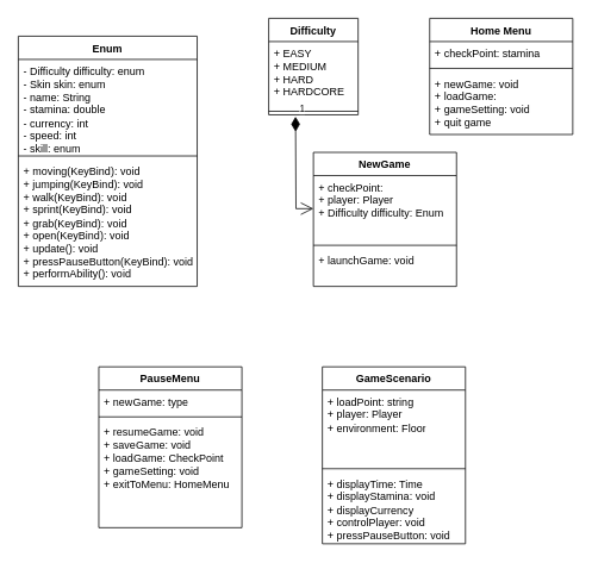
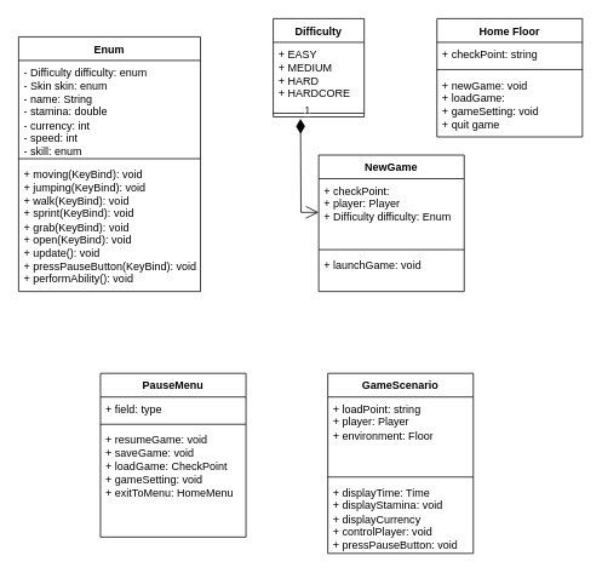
  <mxCell id="0" />
  <mxCell id="1" parent="0" />
  <mxCell id="2" value="Enum" style="swimlane;fontStyle=1;align=center;verticalAlign=top;childLayout=stackLayout;horizontal=1;startSize=26;horizontalStack=0;resizeParent=1;resizeParentMax=0;resizeLast=0;collapsible=1;marginBottom=0;whiteSpace=wrap;html=1;" vertex="1" parent="1"><mxGeometry x="20" y="40" width="200" height="280" as="geometry" /></mxCell>
  <mxCell id="3" value="- Difficulty difficulty: enum&lt;div&gt;- Skin skin: enum&lt;br&gt;&lt;div&gt;- name: String&lt;/div&gt;&lt;div&gt;- stamina: double&lt;/div&gt;&lt;div&gt;- currency: int&lt;/div&gt;&lt;div&gt;- speed: int&lt;/div&gt;&lt;/div&gt;&lt;div&gt;- skill: enum&lt;/div&gt;" style="text;strokeColor=none;fillColor=none;align=left;verticalAlign=top;spacingLeft=4;spacingRight=4;overflow=hidden;rotatable=0;points=[[0,0.5],[1,0.5]];portConstraint=eastwest;whiteSpace=wrap;html=1;" vertex="1" parent="2"><mxGeometry y="26" width="200" height="104" as="geometry" /></mxCell>
  <mxCell id="4" value="" style="line;strokeWidth=1;fillColor=none;align=left;verticalAlign=middle;spacingTop=-1;spacingLeft=3;spacingRight=3;rotatable=0;labelPosition=right;points=[];portConstraint=eastwest;strokeColor=inherit;" vertex="1" parent="2"><mxGeometry y="130" width="200" height="8" as="geometry" /></mxCell>
  <mxCell id="5" value="+ moving(KeyBind): void&lt;div&gt;+ jumping(KeyBind): void&lt;/div&gt;&lt;div&gt;&lt;span style=&quot;background-color: initial;&quot;&gt;+ walk(KeyBind): void&lt;/span&gt;&lt;/div&gt;&lt;div&gt;&lt;span style=&quot;background-color: initial;&quot;&gt;+ sprint(KeyBind): void&lt;/span&gt;&lt;/div&gt;&lt;div&gt;&lt;span style=&quot;background-color: initial;&quot;&gt;+ grab(KeyBind): void&lt;/span&gt;&lt;/div&gt;&lt;div&gt;&lt;span style=&quot;background-color: initial;&quot;&gt;+ open(KeyBind): void&lt;/span&gt;&lt;/div&gt;&lt;div&gt;+ update(): void&lt;/div&gt;&lt;div&gt;+ pressPauseButton(KeyBind): void&lt;/div&gt;&lt;div&gt;+ performAbility(): void&lt;/div&gt;" style="text;strokeColor=none;fillColor=none;align=left;verticalAlign=top;spacingLeft=4;spacingRight=4;overflow=hidden;rotatable=0;points=[[0,0.5],[1,0.5]];portConstraint=eastwest;whiteSpace=wrap;html=1;" vertex="1" parent="2"><mxGeometry y="138" width="200" height="142" as="geometry" /></mxCell>
  <mxCell id="6" value="" style="edgeStyle=orthogonalEdgeStyle;rounded=0;orthogonalLoop=1;jettySize=auto;html=1;" edge="1" parent="1"><mxGeometry relative="1" as="geometry"><mxPoint x="344" y="200" as="sourcePoint" /><mxPoint x="344" y="200" as="targetPoint" /></mxGeometry></mxCell>
- <mxCell id="7" value="Home Menu" style="swimlane;fontStyle=1;align=center;verticalAlign=top;childLayout=stackLayout;horizontal=1;startSize=26;horizontalStack=0;resizeParent=1;resizeParentMax=0;resizeLast=0;collapsible=1;marginBottom=0;whiteSpace=wrap;html=1;" vertex="1" parent="1"><mxGeometry x="480" y="20" width="160" height="130" as="geometry" /></mxCell>
- <mxCell id="8" value="+ checkPoint: stamina" style="text;strokeColor=none;fillColor=none;align=left;verticalAlign=top;spacingLeft=4;spacingRight=4;overflow=hidden;rotatable=0;points=[[0,0.5],[1,0.5]];portConstraint=eastwest;whiteSpace=wrap;html=1;" vertex="1" parent="7"><mxGeometry y="26" width="160" height="26" as="geometry" /></mxCell>
+ <mxCell id="7" value="Home Floor" style="swimlane;fontStyle=1;align=center;verticalAlign=top;childLayout=stackLayout;horizontal=1;startSize=26;horizontalStack=0;resizeParent=1;resizeParentMax=0;resizeLast=0;collapsible=1;marginBottom=0;whiteSpace=wrap;html=1;" vertex="1" parent="1"><mxGeometry x="480" y="20" width="160" height="130" as="geometry" /></mxCell>
+ <mxCell id="8" value="+ checkPoint: string" style="text;strokeColor=none;fillColor=none;align=left;verticalAlign=top;spacingLeft=4;spacingRight=4;overflow=hidden;rotatable=0;points=[[0,0.5],[1,0.5]];portConstraint=eastwest;whiteSpace=wrap;html=1;" vertex="1" parent="7"><mxGeometry y="26" width="160" height="26" as="geometry" /></mxCell>
  <mxCell id="9" value="" style="line;strokeWidth=1;fillColor=none;align=left;verticalAlign=middle;spacingTop=-1;spacingLeft=3;spacingRight=3;rotatable=0;labelPosition=right;points=[];portConstraint=eastwest;strokeColor=inherit;" vertex="1" parent="7"><mxGeometry y="52" width="160" height="8" as="geometry" /></mxCell>
  <mxCell id="10" value="&lt;div&gt;+ newGame: void&lt;/div&gt;&lt;div&gt;+ loadGame:&lt;/div&gt;&lt;div&gt;+ gameSetting: void&lt;/div&gt;&lt;div&gt;+ quit game&lt;/div&gt;" style="text;strokeColor=none;fillColor=none;align=left;verticalAlign=top;spacingLeft=4;spacingRight=4;overflow=hidden;rotatable=0;points=[[0,0.5],[1,0.5]];portConstraint=eastwest;whiteSpace=wrap;html=1;" vertex="1" parent="7"><mxGeometry y="60" width="160" height="70" as="geometry" /></mxCell>
  <mxCell id="11" value="NewGame&lt;div&gt;&lt;br&gt;&lt;/div&gt;" style="swimlane;fontStyle=1;align=center;verticalAlign=top;childLayout=stackLayout;horizontal=1;startSize=26;horizontalStack=0;resizeParent=1;resizeParentMax=0;resizeLast=0;collapsible=1;marginBottom=0;whiteSpace=wrap;html=1;" vertex="1" parent="1"><mxGeometry x="350" y="170" width="160" height="150" as="geometry" /></mxCell>
  <mxCell id="12" value="+ checkPoint:&lt;div&gt;+ player: Player&lt;br&gt;&lt;div&gt;+ Difficulty difficulty: Enum&lt;/div&gt;&lt;/div&gt;" style="text;strokeColor=none;fillColor=none;align=left;verticalAlign=top;spacingLeft=4;spacingRight=4;overflow=hidden;rotatable=0;points=[[0,0.5],[1,0.5]];portConstraint=eastwest;whiteSpace=wrap;html=1;" vertex="1" parent="11"><mxGeometry y="26" width="160" height="74" as="geometry" /></mxCell>
  <mxCell id="13" value="" style="line;strokeWidth=1;fillColor=none;align=left;verticalAlign=middle;spacingTop=-1;spacingLeft=3;spacingRight=3;rotatable=0;labelPosition=right;points=[];portConstraint=eastwest;strokeColor=inherit;" vertex="1" parent="11"><mxGeometry y="100" width="160" height="8" as="geometry" /></mxCell>
  <mxCell id="14" value="+ launchGame: void" style="text;strokeColor=none;fillColor=none;align=left;verticalAlign=top;spacingLeft=4;spacingRight=4;overflow=hidden;rotatable=0;points=[[0,0.5],[1,0.5]];portConstraint=eastwest;whiteSpace=wrap;html=1;" vertex="1" parent="11"><mxGeometry y="108" width="160" height="42" as="geometry" /></mxCell>
  <mxCell id="15" value="Difficulty" style="swimlane;fontStyle=1;align=center;verticalAlign=top;childLayout=stackLayout;horizontal=1;startSize=26;horizontalStack=0;resizeParent=1;resizeParentMax=0;resizeLast=0;collapsible=1;marginBottom=0;whiteSpace=wrap;html=1;" vertex="1" parent="1"><mxGeometry x="300" y="20" width="100" height="108" as="geometry" /></mxCell>
  <mxCell id="16" value="+ EASY&lt;div&gt;+ MEDIUM&lt;/div&gt;&lt;div&gt;+ HARD&lt;/div&gt;&lt;div&gt;+ HARDCORE&lt;/div&gt;" style="text;strokeColor=none;fillColor=none;align=left;verticalAlign=top;spacingLeft=4;spacingRight=4;overflow=hidden;rotatable=0;points=[[0,0.5],[1,0.5]];portConstraint=eastwest;whiteSpace=wrap;html=1;" vertex="1" parent="15"><mxGeometry y="26" width="100" height="74" as="geometry" /></mxCell>
  <mxCell id="17" value="" style="line;strokeWidth=1;fillColor=none;align=left;verticalAlign=middle;spacingTop=-1;spacingLeft=3;spacingRight=3;rotatable=0;labelPosition=right;points=[];portConstraint=eastwest;strokeColor=inherit;" vertex="1" parent="15"><mxGeometry y="100" width="100" height="8" as="geometry" /></mxCell>
  <mxCell id="18" value="1" style="endArrow=open;html=1;endSize=12;startArrow=diamondThin;startSize=14;startFill=1;edgeStyle=orthogonalEdgeStyle;align=left;verticalAlign=bottom;rounded=0;entryX=0;entryY=0.5;entryDx=0;entryDy=0;" edge="1" parent="1" target="12"><mxGeometry x="-1" y="3" relative="1" as="geometry"><mxPoint x="330" y="130" as="sourcePoint" /><mxPoint x="250" y="260" as="targetPoint" /></mxGeometry></mxCell>
  <mxCell id="19" value="GameScenario" style="swimlane;fontStyle=1;align=center;verticalAlign=top;childLayout=stackLayout;horizontal=1;startSize=26;horizontalStack=0;resizeParent=1;resizeParentMax=0;resizeLast=0;collapsible=1;marginBottom=0;whiteSpace=wrap;html=1;" vertex="1" parent="1"><mxGeometry x="360" y="410" width="160" height="198" as="geometry" /></mxCell>
  <mxCell id="20" value="+ loadPoint: string&lt;div&gt;+ player: Player&lt;/div&gt;&lt;div&gt;+ environment: Floor&lt;/div&gt;" style="text;strokeColor=none;fillColor=none;align=left;verticalAlign=top;spacingLeft=4;spacingRight=4;overflow=hidden;rotatable=0;points=[[0,0.5],[1,0.5]];portConstraint=eastwest;whiteSpace=wrap;html=1;" vertex="1" parent="19"><mxGeometry y="26" width="160" height="84" as="geometry" /></mxCell>
  <mxCell id="21" value="" style="line;strokeWidth=1;fillColor=none;align=left;verticalAlign=middle;spacingTop=-1;spacingLeft=3;spacingRight=3;rotatable=0;labelPosition=right;points=[];portConstraint=eastwest;strokeColor=inherit;" vertex="1" parent="19"><mxGeometry y="110" width="160" height="8" as="geometry" /></mxCell>
  <mxCell id="22" value="+ displayTime: Time&lt;div&gt;+ displayStamina: void&lt;/div&gt;&lt;div&gt;+ displayCurrency&lt;/div&gt;&lt;div&gt;+ controlPlayer: void&lt;/div&gt;&lt;div&gt;+ pressPauseButton: void&lt;/div&gt;" style="text;strokeColor=none;fillColor=none;align=left;verticalAlign=top;spacingLeft=4;spacingRight=4;overflow=hidden;rotatable=0;points=[[0,0.5],[1,0.5]];portConstraint=eastwest;whiteSpace=wrap;html=1;" vertex="1" parent="19"><mxGeometry y="118" width="160" height="80" as="geometry" /></mxCell>
  <mxCell id="23" value="PauseMenu" style="swimlane;fontStyle=1;align=center;verticalAlign=top;childLayout=stackLayout;horizontal=1;startSize=26;horizontalStack=0;resizeParent=1;resizeParentMax=0;resizeLast=0;collapsible=1;marginBottom=0;whiteSpace=wrap;html=1;" vertex="1" parent="1"><mxGeometry x="110" y="410" width="160" height="180" as="geometry" /></mxCell>
- <mxCell id="24" value="+ newGame: type" style="text;strokeColor=none;fillColor=none;align=left;verticalAlign=top;spacingLeft=4;spacingRight=4;overflow=hidden;rotatable=0;points=[[0,0.5],[1,0.5]];portConstraint=eastwest;whiteSpace=wrap;html=1;" vertex="1" parent="23"><mxGeometry y="26" width="160" height="26" as="geometry" /></mxCell>
+ <mxCell id="24" value="+ field: type" style="text;strokeColor=none;fillColor=none;align=left;verticalAlign=top;spacingLeft=4;spacingRight=4;overflow=hidden;rotatable=0;points=[[0,0.5],[1,0.5]];portConstraint=eastwest;whiteSpace=wrap;html=1;" vertex="1" parent="23"><mxGeometry y="26" width="160" height="26" as="geometry" /></mxCell>
  <mxCell id="25" value="" style="line;strokeWidth=1;fillColor=none;align=left;verticalAlign=middle;spacingTop=-1;spacingLeft=3;spacingRight=3;rotatable=0;labelPosition=right;points=[];portConstraint=eastwest;strokeColor=inherit;" vertex="1" parent="23"><mxGeometry y="52" width="160" height="8" as="geometry" /></mxCell>
  <mxCell id="26" value="+ resumeGame: void&lt;div&gt;+ saveGame: void&lt;/div&gt;&lt;div&gt;+ loadGame: CheckPoint&lt;/div&gt;&lt;div&gt;+ gameSetting: void&lt;/div&gt;&lt;div&gt;+ exitToMenu: HomeMenu&lt;/div&gt;" style="text;strokeColor=none;fillColor=none;align=left;verticalAlign=top;spacingLeft=4;spacingRight=4;overflow=hidden;rotatable=0;points=[[0,0.5],[1,0.5]];portConstraint=eastwest;whiteSpace=wrap;html=1;" vertex="1" parent="23"><mxGeometry y="60" width="160" height="120" as="geometry" /></mxCell>
